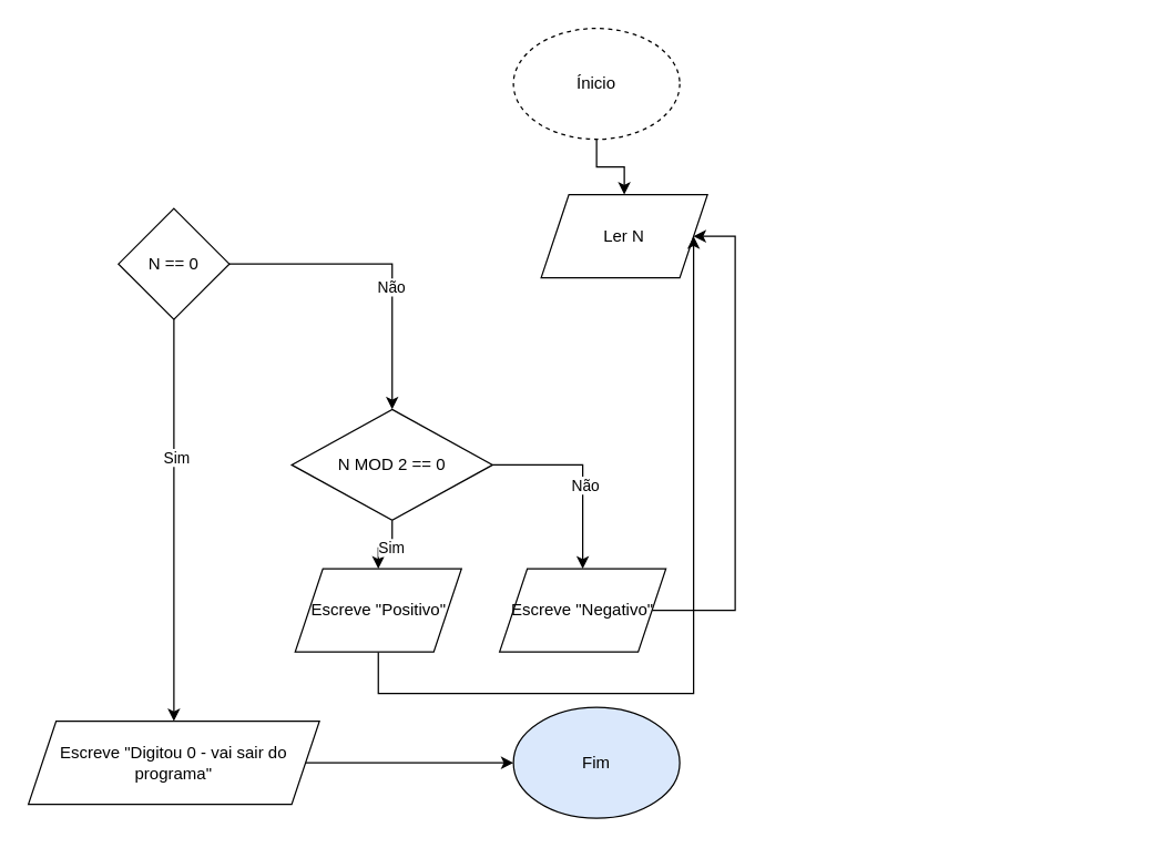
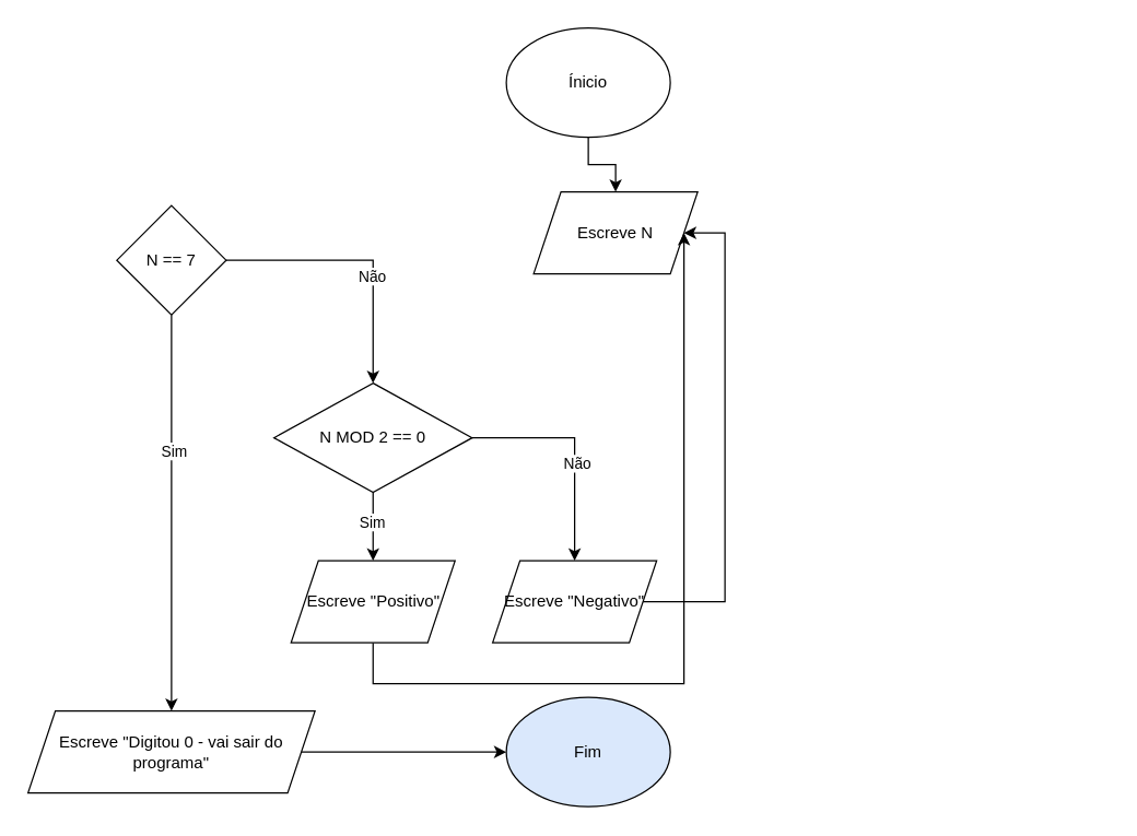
  <mxCell id="0" />
  <mxCell id="1" parent="0" />
  <mxCell id="2" style="edgeStyle=orthogonalEdgeStyle;rounded=0;orthogonalLoop=1;jettySize=auto;html=1;entryX=1;entryY=0.5;entryDx=0;entryDy=0;" parent="1" edge="1"><mxGeometry relative="1" as="geometry"><mxPoint x="640" y="464.5" as="targetPoint" /><Array as="points"><mxPoint x="810" y="560" /><mxPoint x="810" y="420" /><mxPoint x="640" y="420" /></Array></mxGeometry></mxCell>
  <mxCell id="3" value="Fim" style="ellipse;whiteSpace=wrap;html=1;fillColor=#dae8fc;" vertex="1" parent="1"><mxGeometry x="370" y="510" width="120" height="80" as="geometry" /></mxCell>
  <mxCell id="4" value="" style="edgeStyle=orthogonalEdgeStyle;rounded=0;orthogonalLoop=1;jettySize=auto;html=1;" edge="1" parent="1" source="5" target="6"><mxGeometry relative="1" as="geometry" /></mxCell>
- <mxCell id="5" value="Ínicio" style="ellipse;whiteSpace=wrap;html=1;dashed=1;" vertex="1" parent="1"><mxGeometry x="370" y="20" width="120" height="80" as="geometry" /></mxCell>
- <mxCell id="6" value="Ler N" style="shape=parallelogram;perimeter=parallelogramPerimeter;whiteSpace=wrap;html=1;fixedSize=1;" vertex="1" parent="1"><mxGeometry x="390" y="140" width="120" height="60" as="geometry" /></mxCell>
+ <mxCell id="5" value="Ínicio" style="ellipse;whiteSpace=wrap;html=1;" vertex="1" parent="1"><mxGeometry x="370" y="20" width="120" height="80" as="geometry" /></mxCell>
+ <mxCell id="6" value="Escreve N" style="shape=parallelogram;perimeter=parallelogramPerimeter;whiteSpace=wrap;html=1;fixedSize=1;" vertex="1" parent="1"><mxGeometry x="390" y="140" width="120" height="60" as="geometry" /></mxCell>
  <mxCell id="7" value="" style="edgeStyle=orthogonalEdgeStyle;rounded=0;orthogonalLoop=1;jettySize=auto;html=1;" edge="1" parent="1" source="8" target="3"><mxGeometry relative="1" as="geometry" /></mxCell>
  <mxCell id="8" value="Escreve &quot;Digitou 0 - vai sair do programa&quot;" style="shape=parallelogram;perimeter=parallelogramPerimeter;whiteSpace=wrap;html=1;fixedSize=1;" vertex="1" parent="1"><mxGeometry y="520" width="210" height="60" as="geometry" x="20" /></mxCell>
  <mxCell id="9" value="" style="edgeStyle=orthogonalEdgeStyle;rounded=0;orthogonalLoop=1;jettySize=auto;html=1;" edge="1" parent="1" source="13" target="8"><mxGeometry relative="1" as="geometry" /></mxCell>
  <mxCell id="10" value="Sim" style="edgeLabel;html=1;align=center;verticalAlign=middle;resizable=0;points=[];" vertex="1" connectable="0" parent="9"><mxGeometry x="-0.32" y="1" relative="1" as="geometry"><mxPoint as="offset" /></mxGeometry></mxCell>
  <mxCell id="11" value="" style="edgeStyle=orthogonalEdgeStyle;rounded=0;orthogonalLoop=1;jettySize=auto;html=1;" edge="1" parent="1" source="13" target="18"><mxGeometry relative="1" as="geometry" /></mxCell>
  <mxCell id="12" value="Não" style="edgeLabel;html=1;align=center;verticalAlign=middle;resizable=0;points=[];" vertex="1" connectable="0" parent="11"><mxGeometry x="0.2" y="-1" relative="1" as="geometry"><mxPoint as="offset" /></mxGeometry></mxCell>
- <mxCell id="13" value="N == 0" style="rhombus;whiteSpace=wrap;html=1;" vertex="1" parent="1"><mxGeometry x="85" y="150" width="80" height="80" as="geometry" /></mxCell>
+ <mxCell id="13" value="N == 7" style="rhombus;whiteSpace=wrap;html=1;" vertex="1" parent="1"><mxGeometry x="85" y="150" width="80" height="80" as="geometry" /></mxCell>
  <mxCell id="14" value="" style="edgeStyle=orthogonalEdgeStyle;rounded=0;orthogonalLoop=1;jettySize=auto;html=1;" edge="1" parent="1" source="18" target="20"><mxGeometry relative="1" as="geometry" /></mxCell>
  <mxCell id="15" value="Sim" style="edgeLabel;html=1;align=center;verticalAlign=middle;resizable=0;points=[];" vertex="1" connectable="0" parent="14"><mxGeometry x="-0.15" y="-1" relative="1" as="geometry"><mxPoint as="offset" /></mxGeometry></mxCell>
  <mxCell id="16" value="" style="edgeStyle=orthogonalEdgeStyle;rounded=0;orthogonalLoop=1;jettySize=auto;html=1;" edge="1" parent="1" source="18" target="22"><mxGeometry relative="1" as="geometry" /></mxCell>
  <mxCell id="17" value="Não" style="edgeLabel;html=1;align=center;verticalAlign=middle;resizable=0;points=[];" vertex="1" connectable="0" parent="16"><mxGeometry x="0.132" y="1" relative="1" as="geometry"><mxPoint as="offset" /></mxGeometry></mxCell>
- <mxCell id="18" value="N MOD 2 == 0" style="rhombus;whiteSpace=wrap;html=1;" vertex="1" parent="1"><mxGeometry x="210" y="295" width="145" height="80" as="geometry" /></mxCell>
+ <mxCell id="18" value="N MOD 2 == 0" style="rhombus;whiteSpace=wrap;html=1;" vertex="1" parent="1"><mxGeometry x="200" y="280" width="145" height="80" as="geometry" /></mxCell>
  <mxCell id="19" style="edgeStyle=orthogonalEdgeStyle;rounded=0;orthogonalLoop=1;jettySize=auto;html=1;entryX=1;entryY=0.5;entryDx=0;entryDy=0;" edge="1" parent="1" source="20" target="6"><mxGeometry relative="1" as="geometry"><Array as="points"><mxPoint x="273" y="500" /><mxPoint x="500" y="500" /></Array></mxGeometry></mxCell>
  <mxCell id="20" value="Escreve &quot;Positivo&quot;" style="shape=parallelogram;perimeter=parallelogramPerimeter;whiteSpace=wrap;html=1;fixedSize=1;" vertex="1" parent="1"><mxGeometry x="212.5" y="410" width="120" height="60" as="geometry" /></mxCell>
  <mxCell id="21" style="edgeStyle=orthogonalEdgeStyle;rounded=0;orthogonalLoop=1;jettySize=auto;html=1;" edge="1" parent="1" source="22" target="6"><mxGeometry relative="1" as="geometry"><Array as="points"><mxPoint x="530" y="440" /><mxPoint x="530" y="170" /></Array></mxGeometry></mxCell>
  <mxCell id="22" value="Escreve &quot;Negativo&quot;" style="shape=parallelogram;perimeter=parallelogramPerimeter;whiteSpace=wrap;html=1;fixedSize=1;" vertex="1" parent="1"><mxGeometry x="360" y="410" width="120" height="60" as="geometry" /></mxCell>
